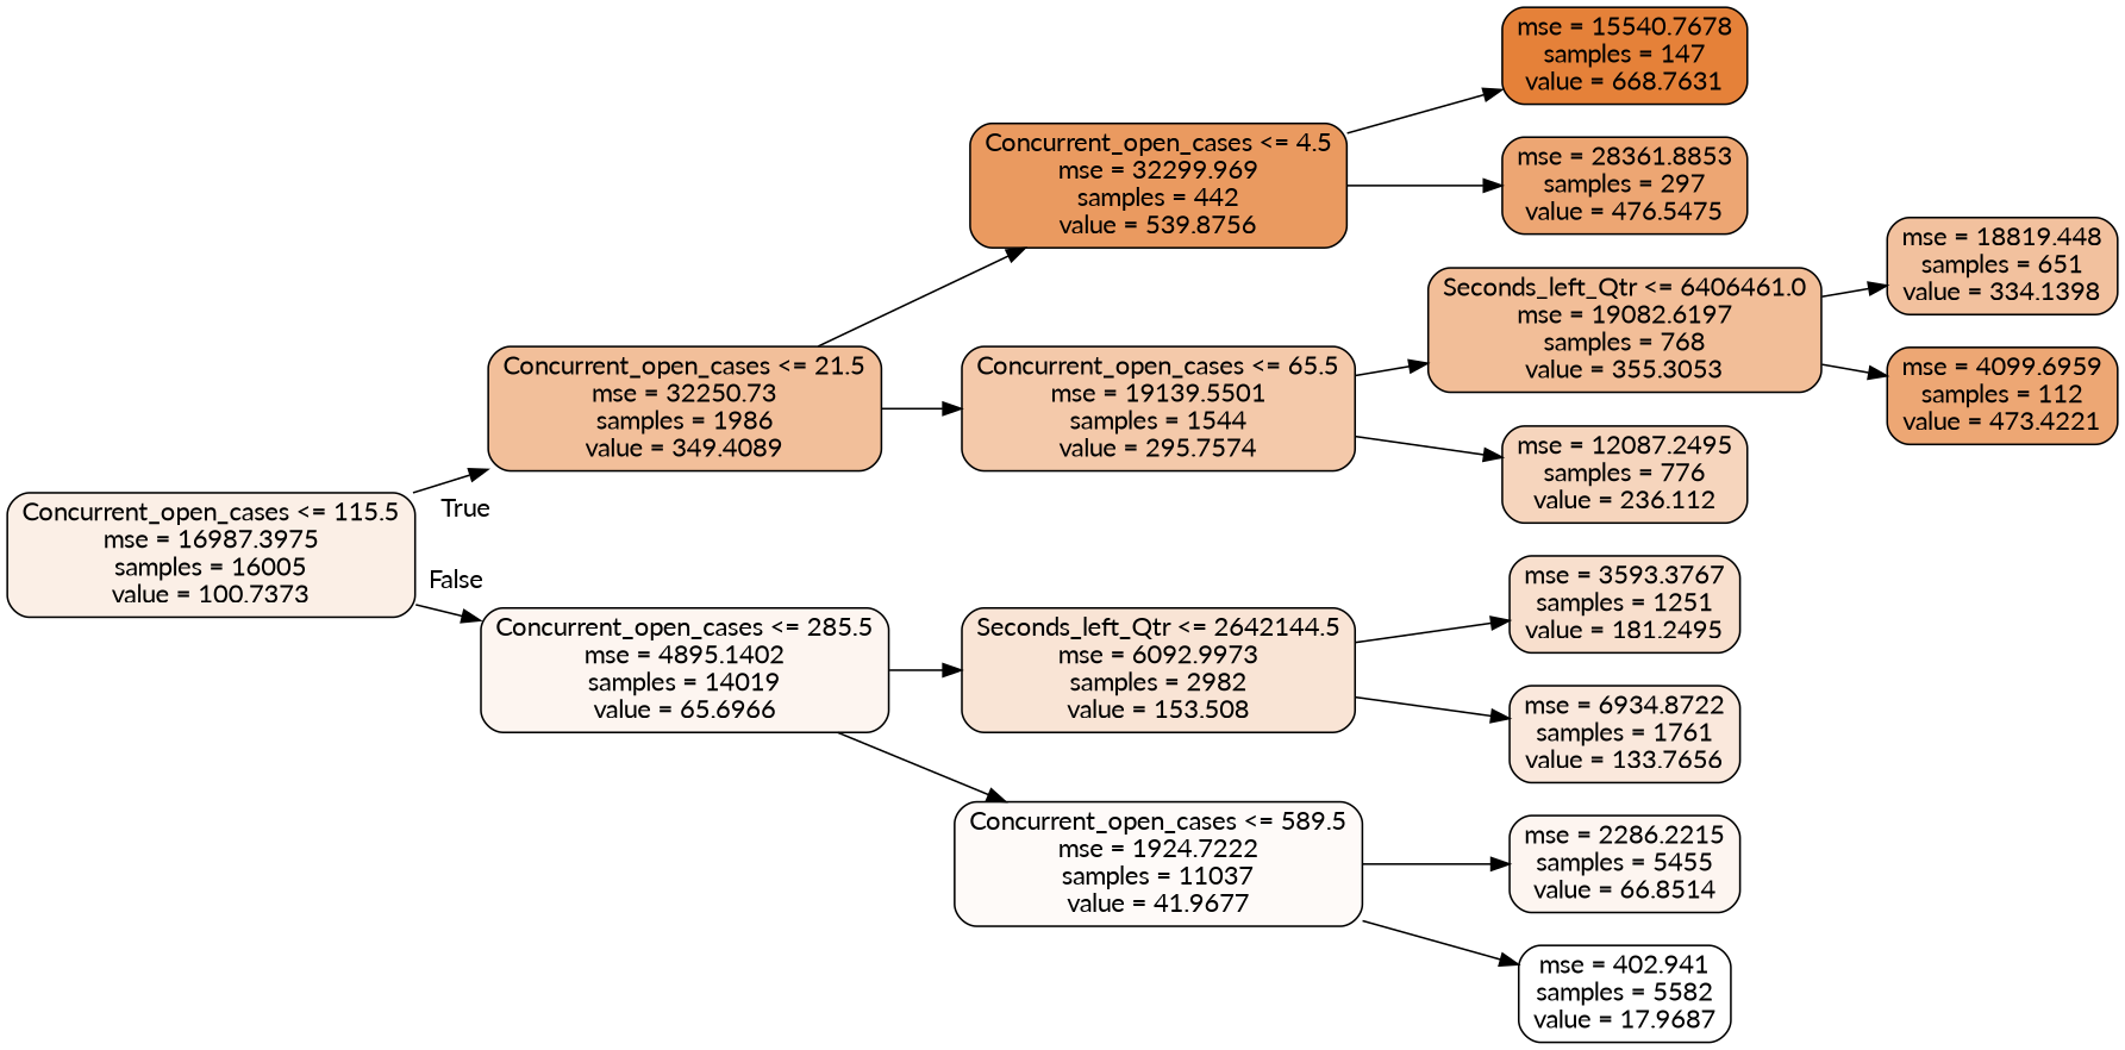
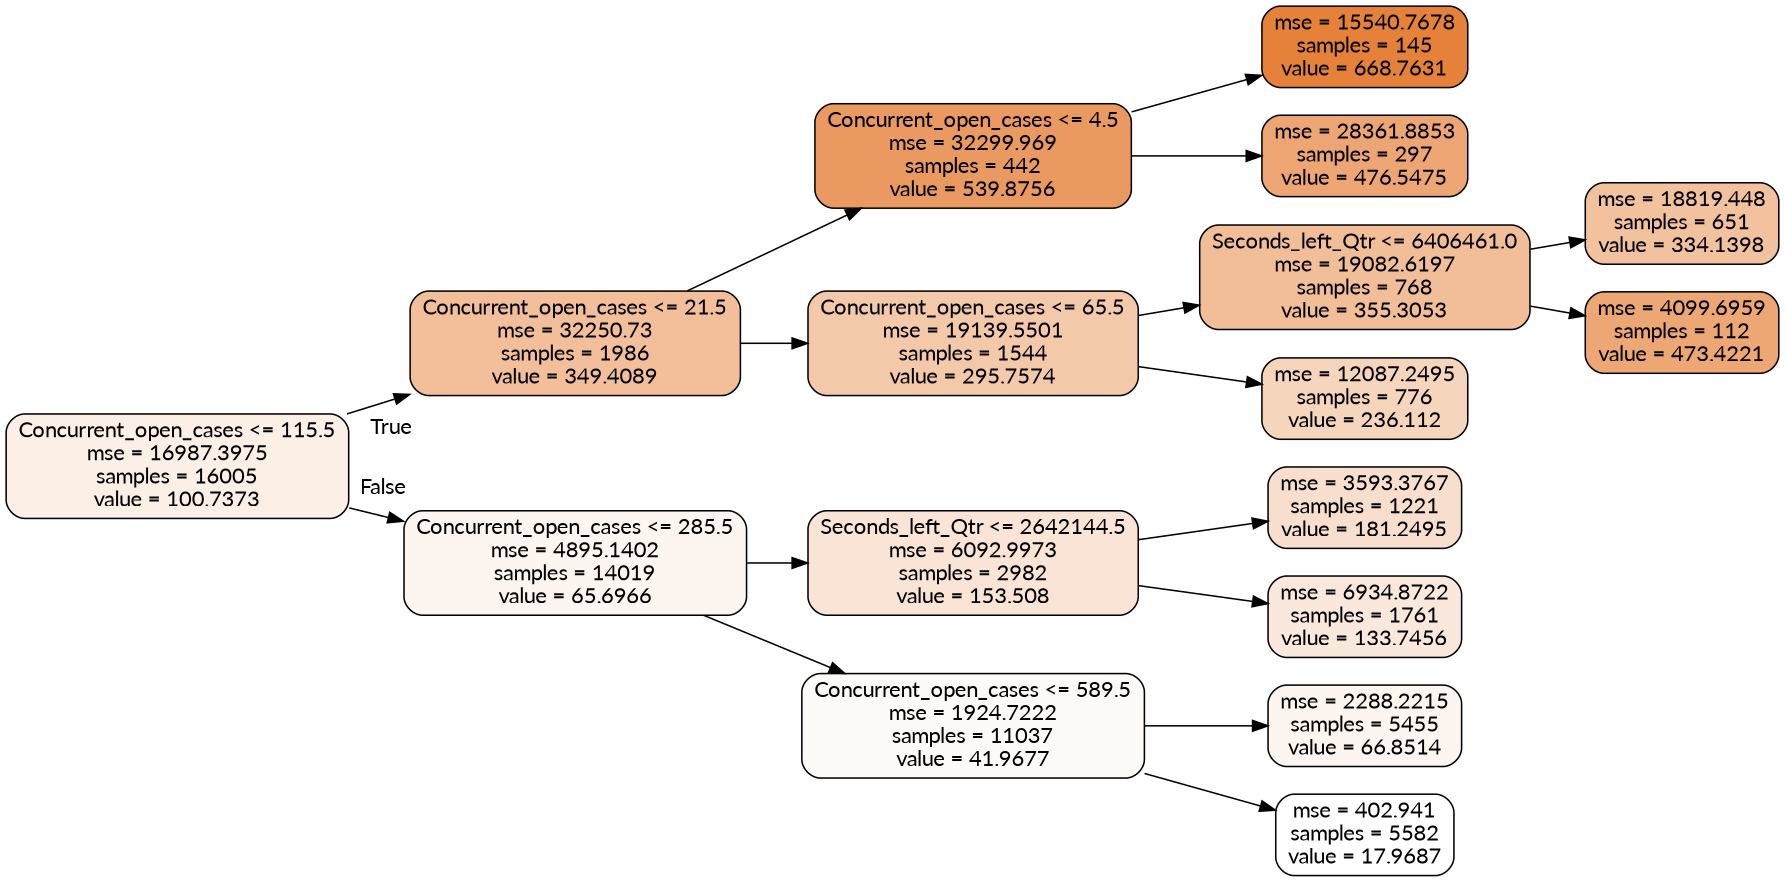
  digraph {
    fontname=Lato
    rankdir=LR
    node [color=black fillcolor="#e5813913" fontname=Lato shape=box style="filled, rounded"]
    edge [fontname=Lato]
    n1 [fillcolor="#e5813920" label="Concurrent_open_cases <= 115.5\nmse = 16987.3975\nsamples = 16005\nvalue = 100.7373"]
    n2 [fillcolor="#e5813982" label="Concurrent_open_cases <= 21.5\nmse = 32250.73\nsamples = 1986\nvalue = 349.4089"]
    n3 [label="Concurrent_open_cases <= 285.5\nmse = 4895.1402\nsamples = 14019\nvalue = 65.6966"]
    n4 [fillcolor="#e58139cc" label="Concurrent_open_cases <= 4.5\nmse = 32299.969\nsamples = 442\nvalue = 539.8756"]
    n5 [fillcolor="#e581396d" label="Concurrent_open_cases <= 65.5\nmse = 19139.5501\nsamples = 1544\nvalue = 295.7574"]
    n6 [fillcolor="#e5813935" label="Seconds_left_Qtr <= 2642144.5\nmse = 6092.9973\nsamples = 2982\nvalue = 153.508"]
    n7 [fillcolor="#e5813909" label="Concurrent_open_cases <= 589.5\nmse = 1924.7222\nsamples = 11037\nvalue = 41.9677"]
-   n8 [fillcolor="#e58139ff" label="mse = 15540.7678\nsamples = 147\nvalue = 668.7631"]
+   n8 [fillcolor="#e58139ff" label="mse = 15540.7678\nsamples = 145\nvalue = 668.7631"]
    n9 [fillcolor="#e58139b4" label="mse = 28361.8853\nsamples = 297\nvalue = 476.5475"]
    n10 [fillcolor="#e5813984" label="Seconds_left_Qtr <= 6406461.0\nmse = 19082.6197\nsamples = 768\nvalue = 355.3053"]
    n11 [fillcolor="#e5813955" label="mse = 12087.2495\nsamples = 776\nvalue = 236.112"]
    n12 [fillcolor="#e581397c" label="mse = 18819.448\nsamples = 651\nvalue = 334.1398"]
    n13 [fillcolor="#e58139b2" label="mse = 4099.6959\nsamples = 112\nvalue = 473.4221"]
-   n14 [fillcolor="#e5813940" label="mse = 3593.3767\nsamples = 1251\nvalue = 181.2495"]
-   n15 [fillcolor="#e581392d" label="mse = 6934.8722\nsamples = 1761\nvalue = 133.7656"]
-   n16 [label="mse = 2286.2215\nsamples = 5455\nvalue = 66.8514"]
+   n14 [fillcolor="#e5813940" label="mse = 3593.3767\nsamples = 1221\nvalue = 181.2495"]
+   n15 [fillcolor="#e581392d" label="mse = 6934.8722\nsamples = 1761\nvalue = 133.7456"]
+   n16 [label="mse = 2288.2215\nsamples = 5455\nvalue = 66.8514"]
    n17 [fillcolor="#e5813900" label="mse = 402.941\nsamples = 5582\nvalue = 17.9687"]
    n1 -> n2 [headlabel=True labelangle=45 labeldistance=2.5]
    n1 -> n3 [headlabel=False labelangle=-45 labeldistance=2.5]
    n2 -> n4
    n2 -> n5
    n3 -> n6
    n3 -> n7
    n4 -> n8
    n4 -> n9
    n5 -> n10
    n5 -> n11
    n6 -> n14
    n6 -> n15
    n7 -> n16
    n7 -> n17
    n10 -> n12
    n10 -> n13
  }
